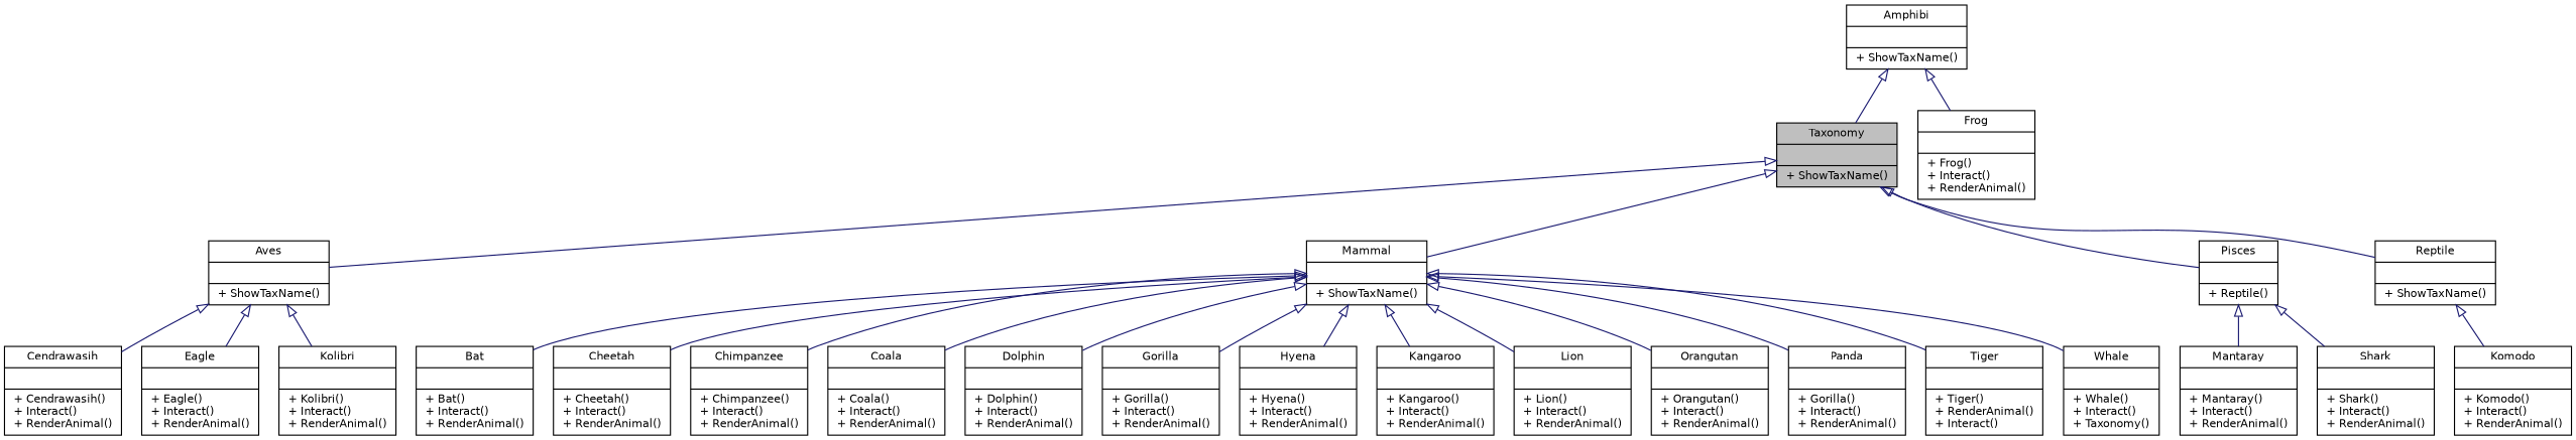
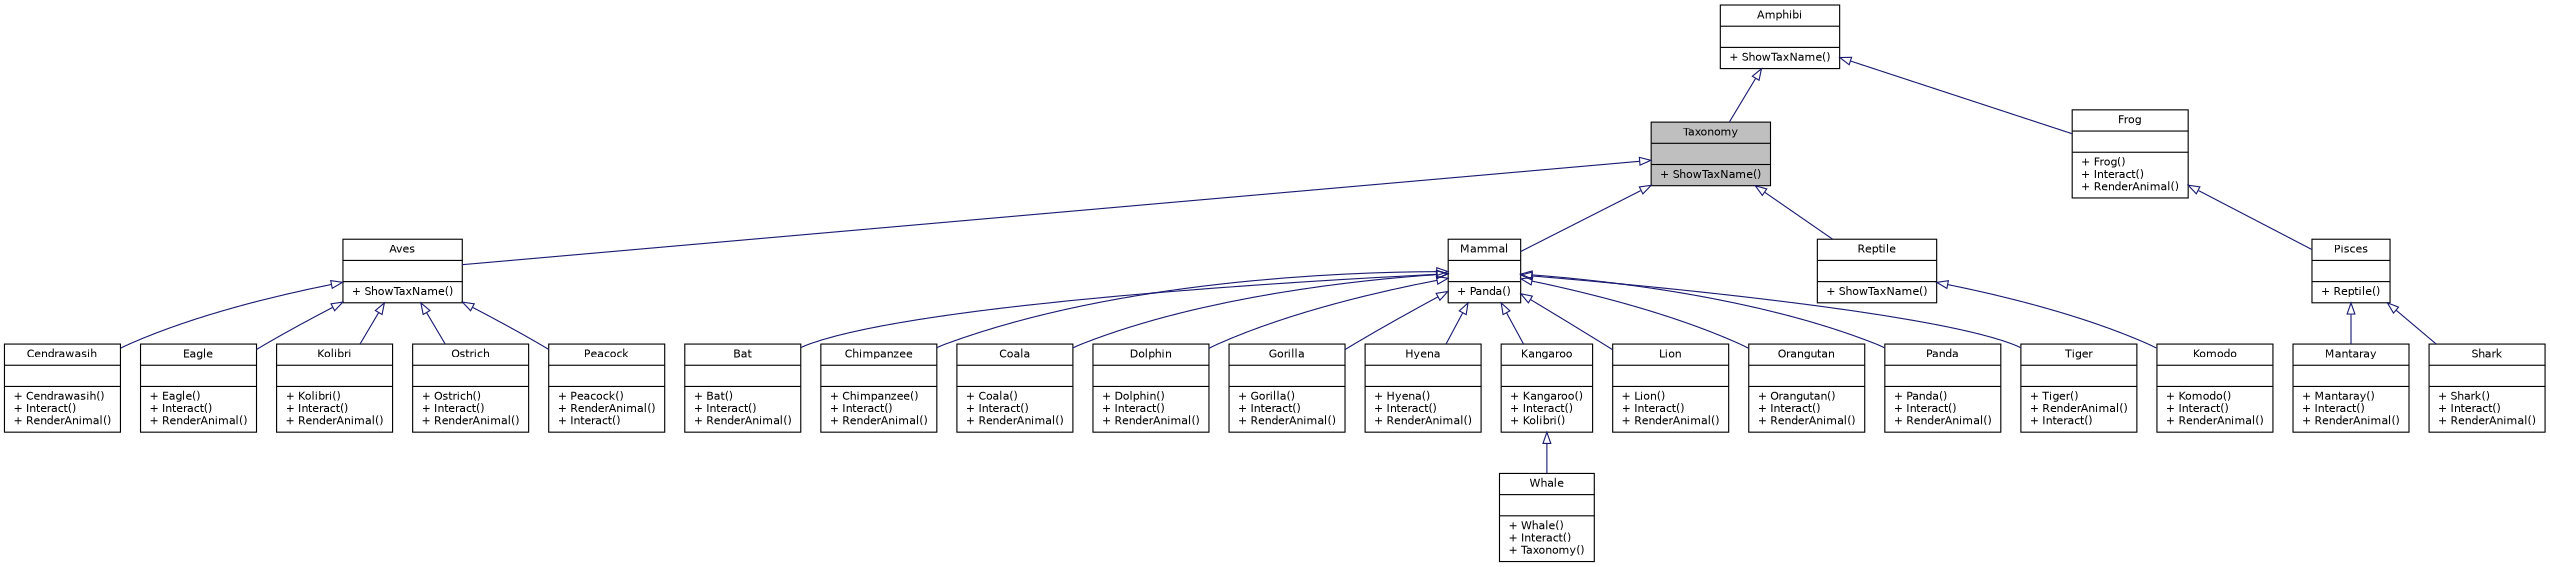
  digraph {
    node [color=black fillcolor=white fontname=Helvetica fontsize=10 shape=record style=filled]
    edge [arrowtail=onormal color=midnightblue dir=back fontname=Helvetica fontsize=10 labelfontname=Helvetica labelfontsize=10 style=solid]
    n1 [fillcolor=grey75 fontcolor=black height=0.2 label="{Taxonomy\n||+ ShowTaxName()\l}" width=0.4]
    n2 [height=0.2 label="{Aves\n||+ ShowTaxName()\l}" width=0.4]
-   n3 [height=0.2 label="{Mammal\n||+ ShowTaxName()\l}" width=0.4]
+   n3 [height=0.2 label="{Mammal\n||+ Panda()\l}" width=0.4]
    n4 [height=0.2 label="{Pisces\n||+ Reptile()\l}" width=0.4]
    n5 [height=0.2 label="{Reptile\n||+ ShowTaxName()\l}" width=0.4]
    n6 [height=0.2 label="{Amphibi\n||+ ShowTaxName()\l}" width=0.4]
    n7 [height=0.2 label="{Frog\n||+ Frog()\l+ Interact()\l+ RenderAnimal()\l}" width=0.4]
    n8 [height=0.2 label="{Cendrawasih\n||+ Cendrawasih()\l+ Interact()\l+ RenderAnimal()\l}" width=0.4]
    n9 [height=0.2 label="{Eagle\n||+ Eagle()\l+ Interact()\l+ RenderAnimal()\l}" width=0.4]
    n10 [height=0.2 label="{Kolibri\n||+ Kolibri()\l+ Interact()\l+ RenderAnimal()\l}" width=0.4]
+   n11 [height=0.2 label="{Ostrich\n||+ Ostrich()\l+ Interact()\l+ RenderAnimal()\l}" width=0.4]
+   n12 [height=0.2 label="{Peacock\n||+ Peacock()\l+ RenderAnimal()\l+ Interact()\l}" width=0.4]
    n13 [height=0.2 label="{Bat\n||+ Bat()\l+ Interact()\l+ RenderAnimal()\l}" width=0.4]
-   n14 [height=0.2 label="{Cheetah\n||+ Cheetah()\l+ Interact()\l+ RenderAnimal()\l}" width=0.4]
    n15 [height=0.2 label="{Chimpanzee\n||+ Chimpanzee()\l+ Interact()\l+ RenderAnimal()\l}" width=0.4]
    n16 [height=0.2 label="{Coala\n||+ Coala()\l+ Interact()\l+ RenderAnimal()\l}" width=0.4]
    n17 [height=0.2 label="{Dolphin\n||+ Dolphin()\l+ Interact()\l+ RenderAnimal()\l}" width=0.4]
    n18 [height=0.2 label="{Gorilla\n||+ Gorilla()\l+ Interact()\l+ RenderAnimal()\l}" width=0.4]
    n19 [height=0.2 label="{Hyena\n||+ Hyena()\l+ Interact()\l+ RenderAnimal()\l}" width=0.4]
-   n20 [height=0.2 label="{Kangaroo\n||+ Kangaroo()\l+ Interact()\l+ RenderAnimal()\l}" width=0.4]
+   n20 [height=0.2 label="{Kangaroo\n||+ Kangaroo()\l+ Interact()\l+ Kolibri()\l}" width=0.4]
    n21 [height=0.2 label="{Lion\n||+ Lion()\l+ Interact()\l+ RenderAnimal()\l}" width=0.4]
    n22 [height=0.2 label="{Orangutan\n||+ Orangutan()\l+ Interact()\l+ RenderAnimal()\l}" width=0.4]
-   n23 [height=0.2 label="{Panda\n||+ Gorilla()\l+ Interact()\l+ RenderAnimal()\l}" width=0.4]
+   n23 [height=0.2 label="{Panda\n||+ Panda()\l+ Interact()\l+ RenderAnimal()\l}" width=0.4]
    n24 [height=0.2 label="{Tiger\n||+ Tiger()\l+ RenderAnimal()\l+ Interact()\l}" width=0.4]
    n25 [height=0.2 label="{Whale\n||+ Whale()\l+ Interact()\l+ Taxonomy()\l}" width=0.4]
    n26 [height=0.2 label="{Mantaray\n||+ Mantaray()\l+ Interact()\l+ RenderAnimal()\l}" width=0.4]
    n27 [height=0.2 label="{Shark\n||+ Shark()\l+ Interact()\l+ RenderAnimal()\l}" width=0.4]
    n28 [height=0.2 label="{Komodo\n||+ Komodo()\l+ Interact()\l+ RenderAnimal()\l}" width=0.4]
    n1 -> n2
    n1 -> n3
-   n1 -> n4
+   n7 -> n4
    n1 -> n5
    n2 -> n8
    n2 -> n9
    n2 -> n10
+   n2 -> n11
+   n2 -> n12
    n3 -> n13
-   n3 -> n14
    n3 -> n15
    n3 -> n16
    n3 -> n17
    n3 -> n18
    n3 -> n19
    n3 -> n20
    n3 -> n21
    n3 -> n22
    n3 -> n23
    n3 -> n24
-   n3 -> n25
+   n20 -> n25
    n4 -> n26
    n4 -> n27
    n5 -> n28
    n6 -> n1
    n6 -> n7
  }
